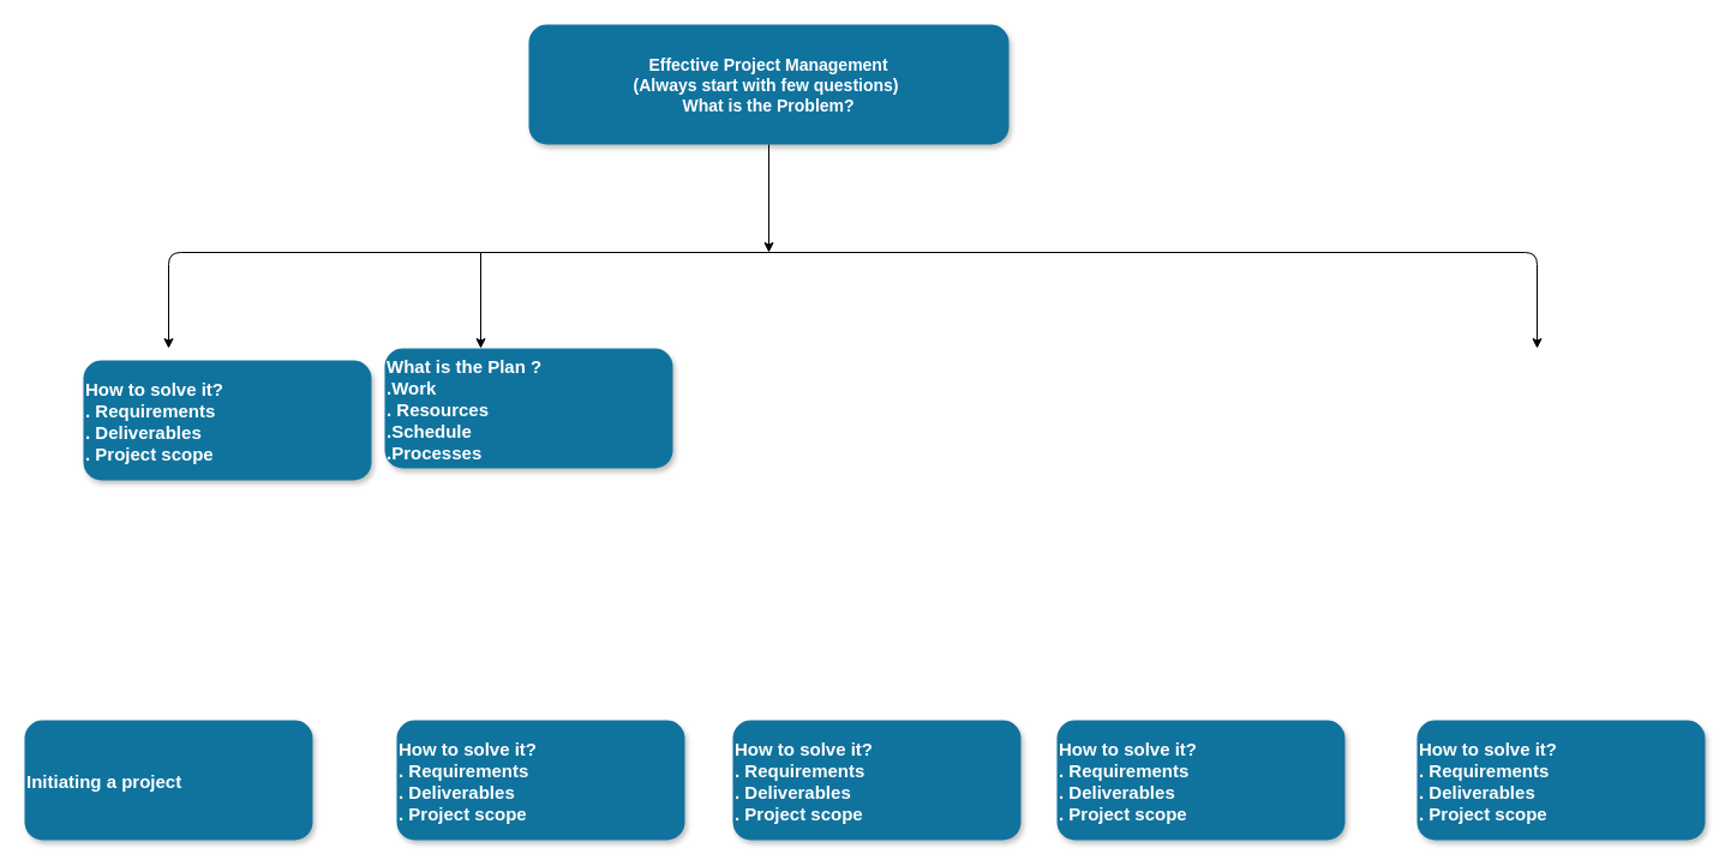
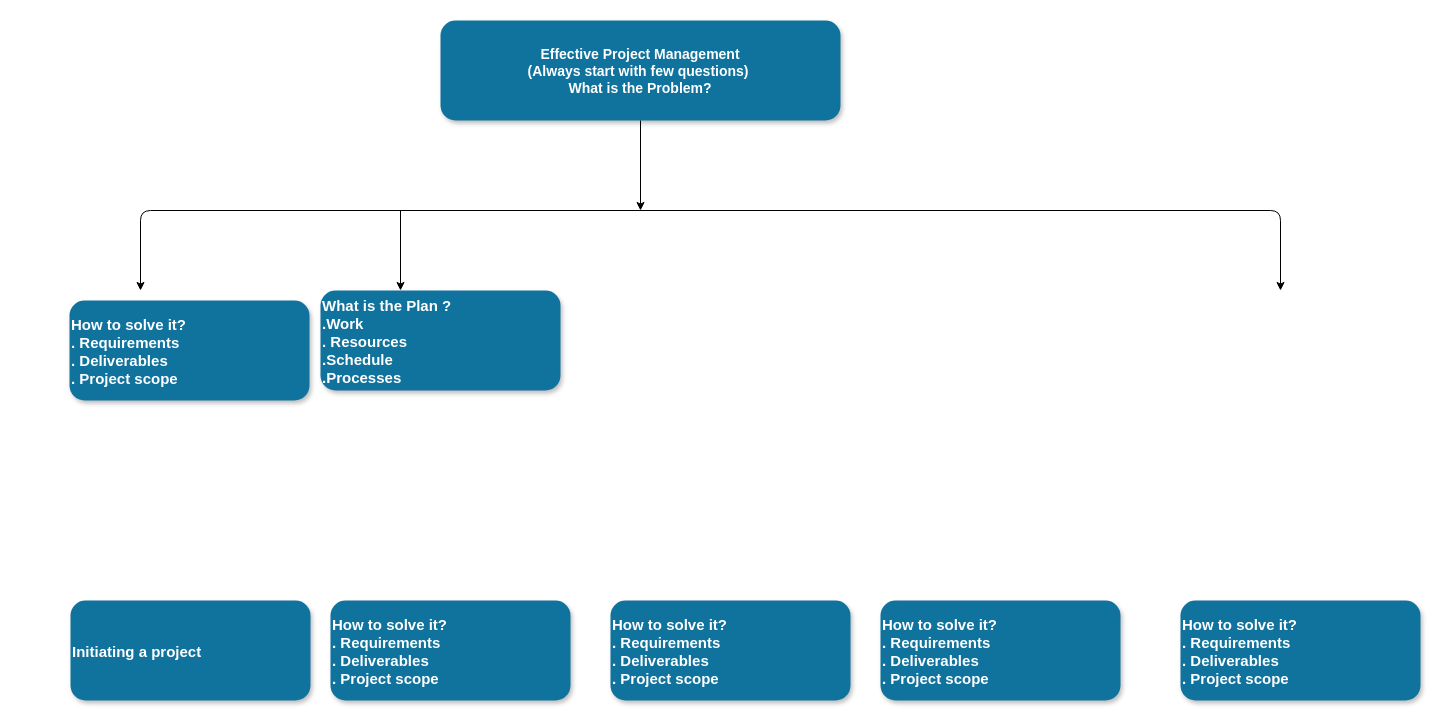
  <mxCell id="0" />
  <mxCell id="1" parent="0" />
  <mxCell id="2" value="Effective Project Management&#10;(Always start with few questions) &#10;What is the Problem?" style="rounded=1;fillColor=#10739E;strokeColor=none;shadow=1;gradientColor=none;fontStyle=1;fontColor=#FFFFFF;fontSize=14;" parent="1" vertex="1"><mxGeometry x="440" y="20" width="400" height="100" as="geometry" /></mxCell>
  <mxCell id="3" value="" style="endArrow=classic;html=1;exitX=0.5;exitY=1;exitDx=0;exitDy=0;" edge="1" parent="1" source="2"><mxGeometry width="50" height="50" relative="1" as="geometry"><mxPoint x="620" y="580" as="sourcePoint" /><mxPoint x="640" y="210" as="targetPoint" /></mxGeometry></mxCell>
  <mxCell id="4" value="" style="edgeStyle=segmentEdgeStyle;endArrow=classic;html=1;" edge="1" parent="1"><mxGeometry width="50" height="50" relative="1" as="geometry"><mxPoint x="640" y="210" as="sourcePoint" /><mxPoint x="1280" y="290" as="targetPoint" /></mxGeometry></mxCell>
  <mxCell id="5" value="" style="edgeStyle=segmentEdgeStyle;endArrow=classic;html=1;" edge="1" parent="1"><mxGeometry width="50" height="50" relative="1" as="geometry"><mxPoint x="650" y="210" as="sourcePoint" /><mxPoint x="140" y="290" as="targetPoint" /></mxGeometry></mxCell>
  <mxCell id="6" value="What is the Plan ?&#10;.Work&#10;. Resources&#10;.Schedule&#10;.Processes" style="rounded=1;fillColor=#10739E;strokeColor=none;shadow=1;gradientColor=none;fontStyle=1;fontColor=#FFFFFF;fontSize=15;align=left;" vertex="1" parent="1"><mxGeometry x="320" y="290" width="240" height="100" as="geometry" /></mxCell>
  <mxCell id="7" value="" style="endArrow=classic;html=1;" edge="1" parent="1"><mxGeometry width="50" height="50" relative="1" as="geometry"><mxPoint x="400" y="210" as="sourcePoint" /><mxPoint x="400" y="290" as="targetPoint" /></mxGeometry></mxCell>
  <mxCell id="8" value="How to solve it?&#10;. Requirements&#10;. Deliverables &#10;. Project scope" style="rounded=1;fillColor=#10739E;strokeColor=none;shadow=1;gradientColor=none;fontStyle=1;fontColor=#FFFFFF;fontSize=15;align=left;" vertex="1" parent="1"><mxGeometry x="330" y="600" width="240" height="100" as="geometry" /></mxCell>
  <mxCell id="9" value="How to solve it?&#10;. Requirements&#10;. Deliverables &#10;. Project scope" style="rounded=1;fillColor=#10739E;strokeColor=none;shadow=1;gradientColor=none;fontStyle=1;fontColor=#FFFFFF;fontSize=15;align=left;" vertex="1" parent="1"><mxGeometry x="69" y="300" width="240" height="100" as="geometry" /></mxCell>
  <mxCell id="10" value="How to solve it?&#10;. Requirements&#10;. Deliverables &#10;. Project scope" style="rounded=1;fillColor=#10739E;strokeColor=none;shadow=1;gradientColor=none;fontStyle=1;fontColor=#FFFFFF;fontSize=15;align=left;" vertex="1" parent="1"><mxGeometry x="880" y="600" width="240" height="100" as="geometry" /></mxCell>
  <mxCell id="11" value="How to solve it?&#10;. Requirements&#10;. Deliverables &#10;. Project scope" style="rounded=1;fillColor=#10739E;strokeColor=none;shadow=1;gradientColor=none;fontStyle=1;fontColor=#FFFFFF;fontSize=15;align=left;" vertex="1" parent="1"><mxGeometry x="1180" y="600" width="240" height="100" as="geometry" /></mxCell>
  <mxCell id="12" value="How to solve it?&#10;. Requirements&#10;. Deliverables &#10;. Project scope" style="rounded=1;fillColor=#10739E;strokeColor=none;shadow=1;gradientColor=none;fontStyle=1;fontColor=#FFFFFF;fontSize=15;align=left;" vertex="1" parent="1"><mxGeometry x="610" y="600" width="240" height="100" as="geometry" /></mxCell>
- <mxCell id="13" value="Initiating a project" style="rounded=1;fillColor=#10739E;strokeColor=none;shadow=1;gradientColor=none;fontStyle=1;fontColor=#FFFFFF;fontSize=15;align=left;" vertex="1" parent="1"><mxGeometry x="20" y="600" width="240" height="100" as="geometry" /></mxCell>
+ <mxCell id="13" value="Initiating a project" style="rounded=1;fillColor=#10739E;strokeColor=none;shadow=1;gradientColor=none;fontStyle=1;fontColor=#FFFFFF;fontSize=15;align=left;" vertex="1" parent="1"><mxGeometry x="70" y="600" width="240" height="100" as="geometry" /></mxCell>
